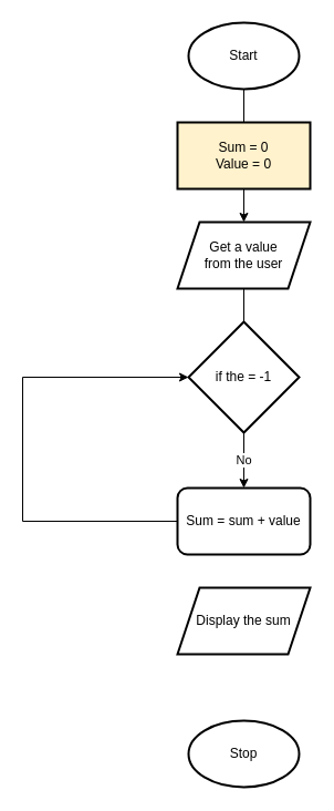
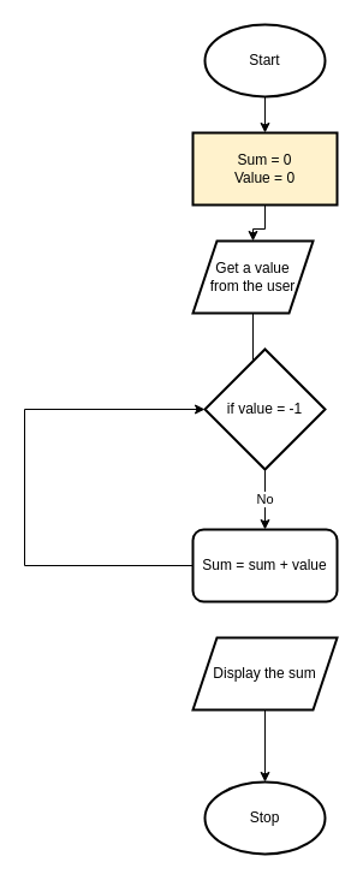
  <mxCell id="0" />
  <mxCell id="1" parent="0" />
- <mxCell id="2" value="" style="edgeStyle=orthogonalEdgeStyle;rounded=0;orthogonalLoop=1;jettySize=auto;html=1;endArrow=none;" edge="1" parent="1" source="3" target="5"><mxGeometry relative="1" as="geometry" /></mxCell>
+ <mxCell id="2" value="" style="edgeStyle=orthogonalEdgeStyle;rounded=0;orthogonalLoop=1;jettySize=auto;html=1;" edge="1" parent="1" source="3" target="5"><mxGeometry relative="1" as="geometry" /></mxCell>
  <mxCell id="3" value="Start" style="strokeWidth=2;html=1;shape=mxgraph.flowchart.start_1;whiteSpace=wrap;" vertex="1" parent="1"><mxGeometry x="170" y="20" width="100" height="60" as="geometry" /></mxCell>
  <mxCell id="4" value="" style="edgeStyle=orthogonalEdgeStyle;rounded=0;orthogonalLoop=1;jettySize=auto;html=1;" edge="1" parent="1" source="5" target="7"><mxGeometry relative="1" as="geometry" /></mxCell>
  <mxCell id="5" value="Sum = 0&lt;div&gt;Value = 0&lt;/div&gt;" style="whiteSpace=wrap;html=1;strokeWidth=2;fillColor=#fff2cc;" vertex="1" parent="1"><mxGeometry x="160" y="110" width="120" height="60" as="geometry" /></mxCell>
  <mxCell id="6" value="" style="edgeStyle=orthogonalEdgeStyle;rounded=0;orthogonalLoop=1;jettySize=auto;html=1;" edge="1" parent="1" source="7"><mxGeometry relative="1" as="geometry"><mxPoint x="220" y="340" as="targetPoint" /></mxGeometry></mxCell>
- <mxCell id="7" value="Get a value &lt;br&gt;from the user" style="shape=parallelogram;perimeter=parallelogramPerimeter;whiteSpace=wrap;html=1;fixedSize=1;strokeWidth=2;" vertex="1" parent="1"><mxGeometry x="160" y="200" width="120" height="60" as="geometry" /></mxCell>
+ <mxCell id="7" value="Get a value &lt;br&gt;from the user" style="shape=parallelogram;perimeter=parallelogramPerimeter;whiteSpace=wrap;html=1;fixedSize=1;strokeWidth=2;" vertex="1" parent="1"><mxGeometry x="160" y="200" width="100" height="60" as="geometry" /></mxCell>
+ <mxCell id="8" value="" style="edgeStyle=orthogonalEdgeStyle;rounded=0;orthogonalLoop=1;jettySize=auto;html=1;" edge="1" parent="1" source="9" target="10"><mxGeometry relative="1" as="geometry" /></mxCell>
  <mxCell id="9" value="Display the sum" style="shape=parallelogram;perimeter=parallelogramPerimeter;whiteSpace=wrap;html=1;fixedSize=1;strokeWidth=2;" vertex="1" parent="1"><mxGeometry x="160" y="530" width="120" height="60" as="geometry" /></mxCell>
  <mxCell id="10" value="Stop" style="strokeWidth=2;html=1;shape=mxgraph.flowchart.start_1;whiteSpace=wrap;" vertex="1" parent="1"><mxGeometry x="170" y="650" width="100" height="60" as="geometry" /></mxCell>
  <mxCell id="11" value="No" style="edgeStyle=orthogonalEdgeStyle;rounded=0;orthogonalLoop=1;jettySize=auto;html=1;" edge="1" parent="1" source="12" target="14"><mxGeometry relative="1" as="geometry" /></mxCell>
- <mxCell id="12" value="if the = -1" style="strokeWidth=2;html=1;shape=mxgraph.flowchart.decision;whiteSpace=wrap;" vertex="1" parent="1"><mxGeometry x="170" y="290" width="100" height="100" as="geometry" /></mxCell>
+ <mxCell id="12" value="if value = -1" style="strokeWidth=2;html=1;shape=mxgraph.flowchart.decision;whiteSpace=wrap;" vertex="1" parent="1"><mxGeometry x="170" y="290" width="100" height="100" as="geometry" /></mxCell>
  <mxCell id="13" style="edgeStyle=orthogonalEdgeStyle;rounded=0;orthogonalLoop=1;jettySize=auto;html=1;entryX=0;entryY=0.5;entryDx=0;entryDy=0;entryPerimeter=0;" edge="1" parent="1" source="14" target="12"><mxGeometry relative="1" as="geometry"><mxPoint x="40" y="340" as="targetPoint" /><Array as="points"><mxPoint x="20" y="470" /><mxPoint x="20" y="340" /></Array></mxGeometry></mxCell>
  <mxCell id="14" value="Sum = sum + value" style="whiteSpace=wrap;html=1;strokeWidth=2;rounded=1;" vertex="1" parent="1"><mxGeometry x="160" y="440" width="120" height="60" as="geometry" /></mxCell>
